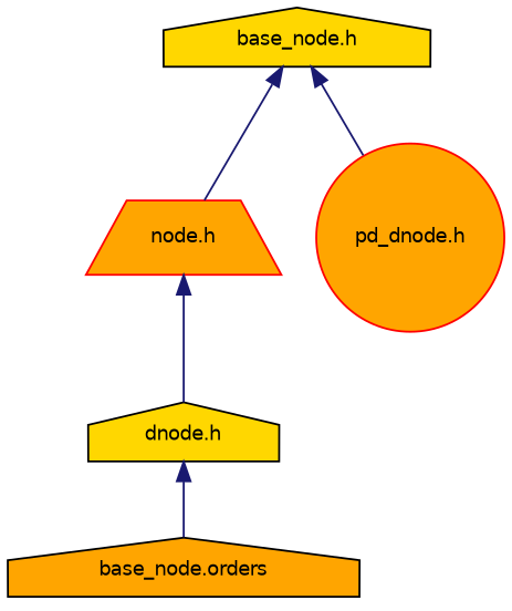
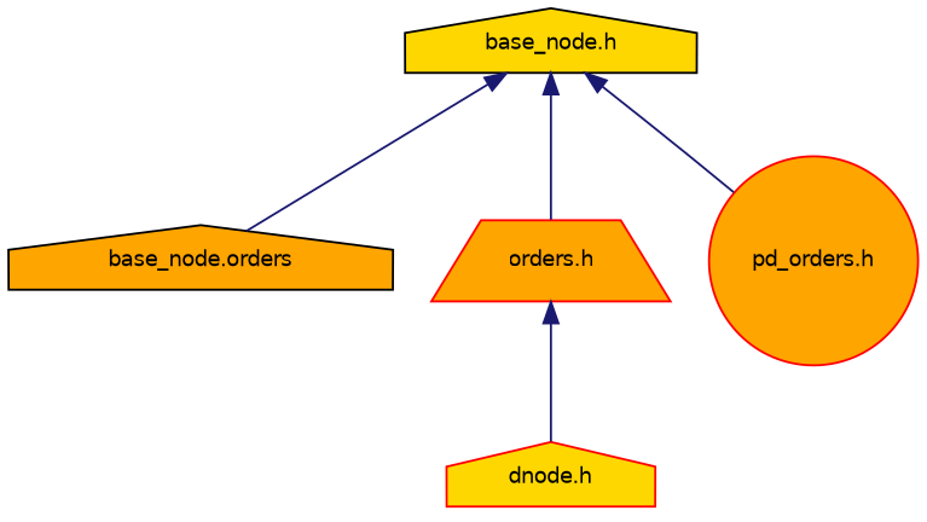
  digraph {
    node [color=red fillcolor=orange fontname=Helvetica fontsize=10 shape=house style=filled]
    edge [color=midnightblue dir=back fontname=Helvetica fontsize=10 labelfontname=Helvetica labelfontsize=10 style=solid]
    n1 [color=black fillcolor=gold fontcolor=black height=0.2 label="base_node.h" width=0.4]
    n2 [color=black height=0.2 label="base_node.orders" width=0.4]
-   n3 [height=0.2 label="node.h" shape=trapezium width=0.4]
-   n4 [height=0.2 label="pd_dnode.h" shape=circle width=0.4]
-   n5 [color=black fillcolor=gold height=0.2 label="dnode.h" width=0.4]
-   n5 -> n2
+   n3 [height=0.2 label="orders.h" shape=trapezium width=0.4]
+   n4 [height=0.2 label="pd_orders.h" shape=circle width=0.4]
+   n5 [fillcolor=gold height=0.2 label="dnode.h" width=0.4]
+   n1 -> n2
    n1 -> n3
    n1 -> n4
    n3 -> n5
  }
